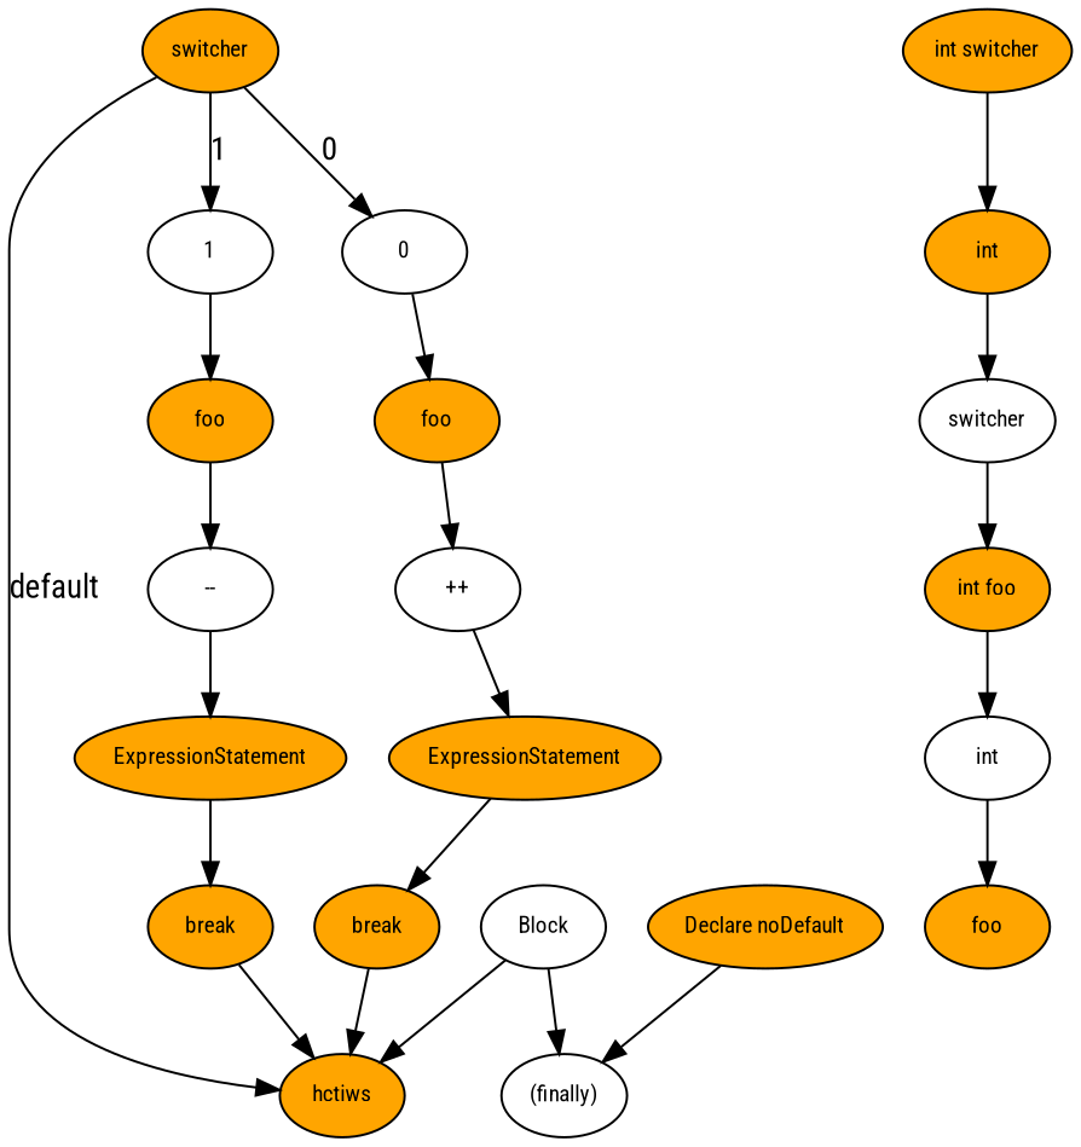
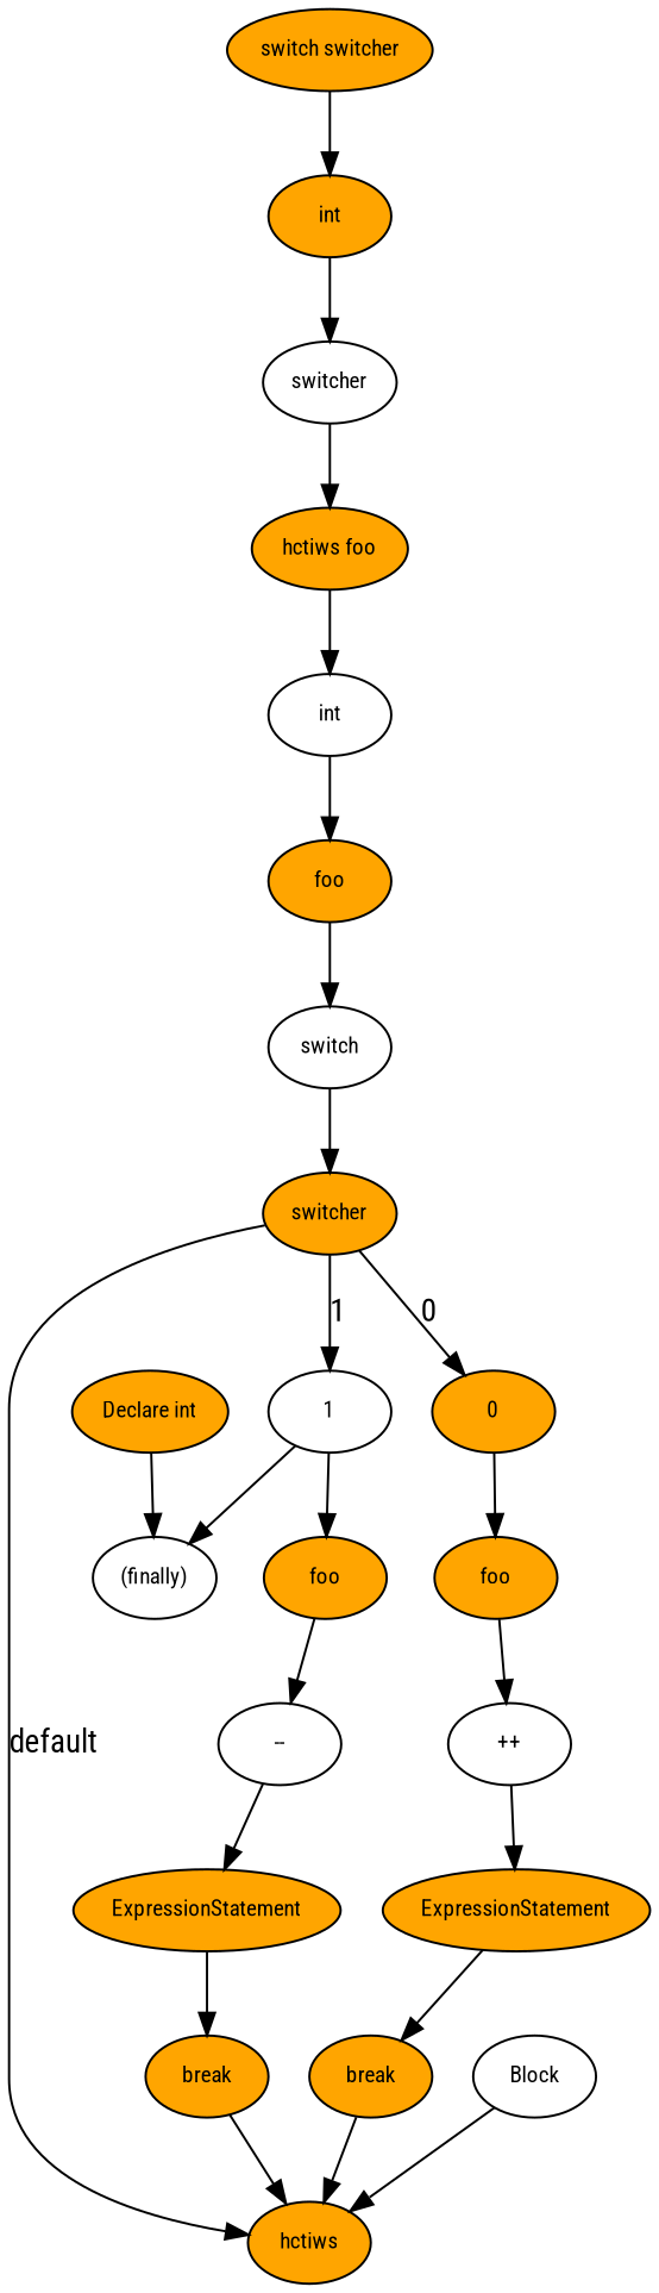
  digraph {
    fontname="Roboto Condensed"
    node [fillcolor=orange fontname="Roboto Condensed" fontsize=10 style=filled]
    edge [fontname="Roboto Condensed"]
    n1 [label=ExpressionStatement]
    n2 [label=break]
    n3 [label=hctiws]
    n4 [fillcolor=white label=1]
    n5 [label=foo]
    n6 [fillcolor=white label="--"]
    n7 [label=break]
    n8 [label=foo]
    n9 [fillcolor=white label="++"]
    n10 [label=ExpressionStatement]
-   n11 [fillcolor=white label=0]
+   n11 [label=0]
    n12 [label=switcher]
+   n13 [fillcolor=white label=switch]
    n14 [fillcolor=white label=Block]
    n15 [fillcolor=white label="(finally)"]
    n16 [label=foo]
    n17 [fillcolor=white label=int]
-   n18 [label="int foo"]
+   n18 [label="hctiws foo"]
    n19 [fillcolor=white label=switcher]
    n20 [label=int]
-   n21 [label="int switcher"]
-   n22 [label="Declare noDefault"]
+   n21 [label="switch switcher"]
+   n22 [label="Declare int"]
    n1 -> n2
    n2 -> n3
    n4 -> n5
    n5 -> n6
    n6 -> n1
    n7 -> n3
    n8 -> n9
    n9 -> n10
    n10 -> n7
    n11 -> n8
    n12 -> n3 [label=default]
    n12 -> n4 [label=1]
    n12 -> n11 [label=0]
+   n13 -> n12
    n14 -> n3
-   n14 -> n15
+   n4 -> n15
+   n16 -> n13
    n17 -> n16
    n18 -> n17
    n19 -> n18
    n20 -> n19
    n21 -> n20
    n22 -> n15
  }
